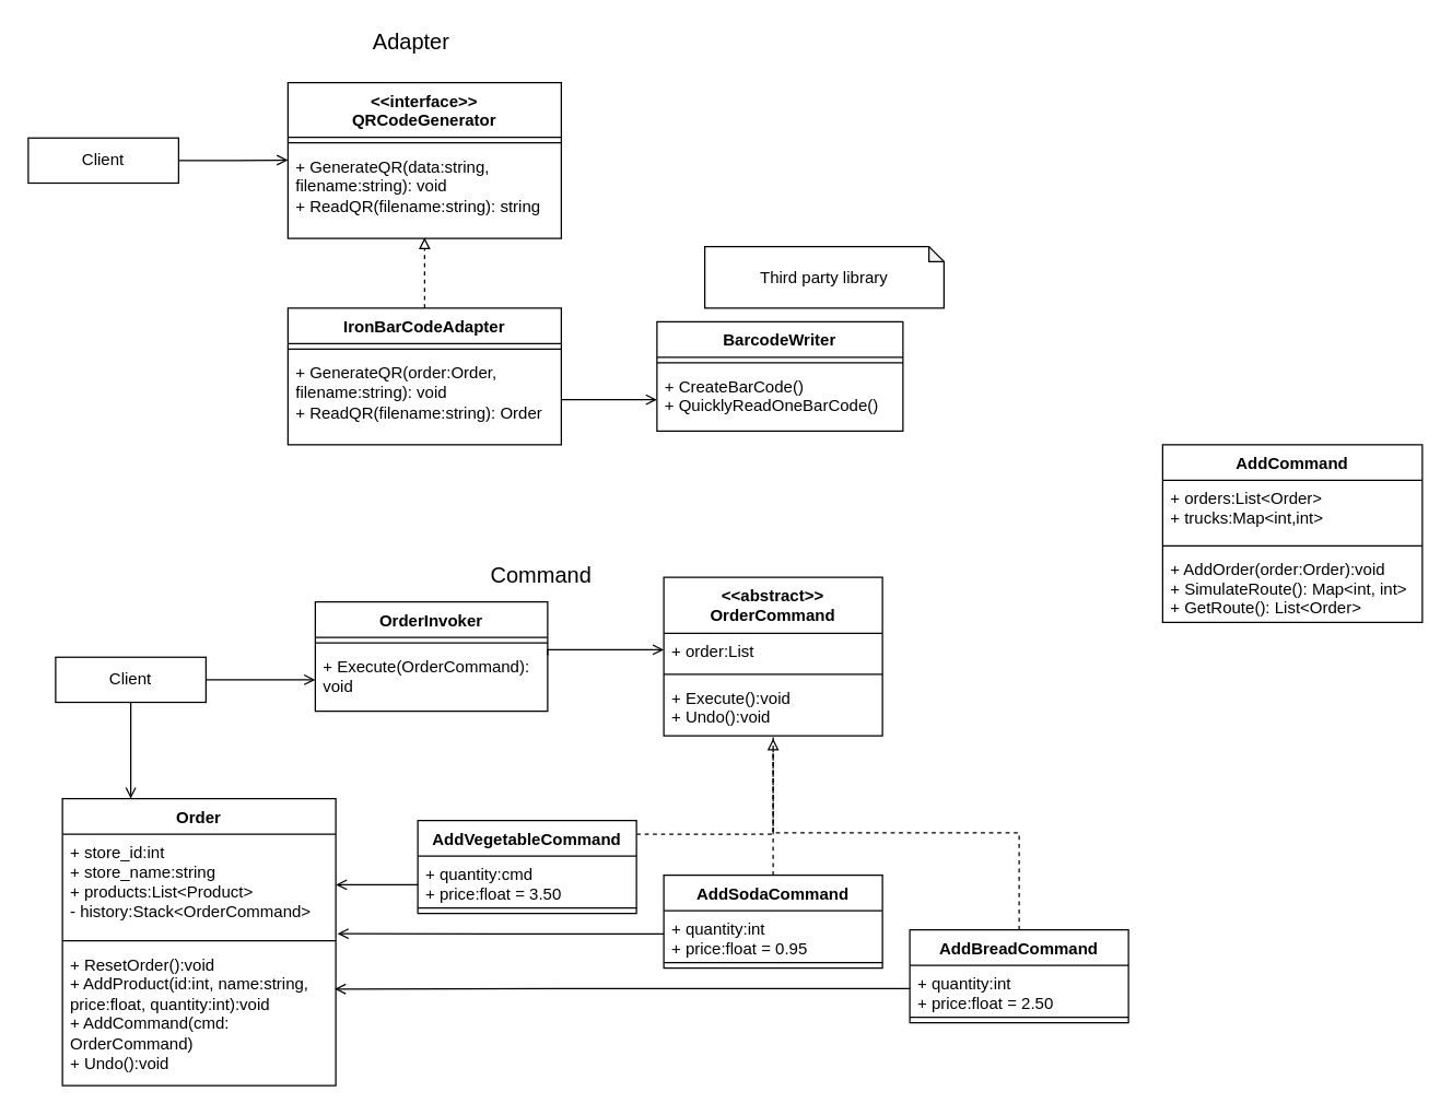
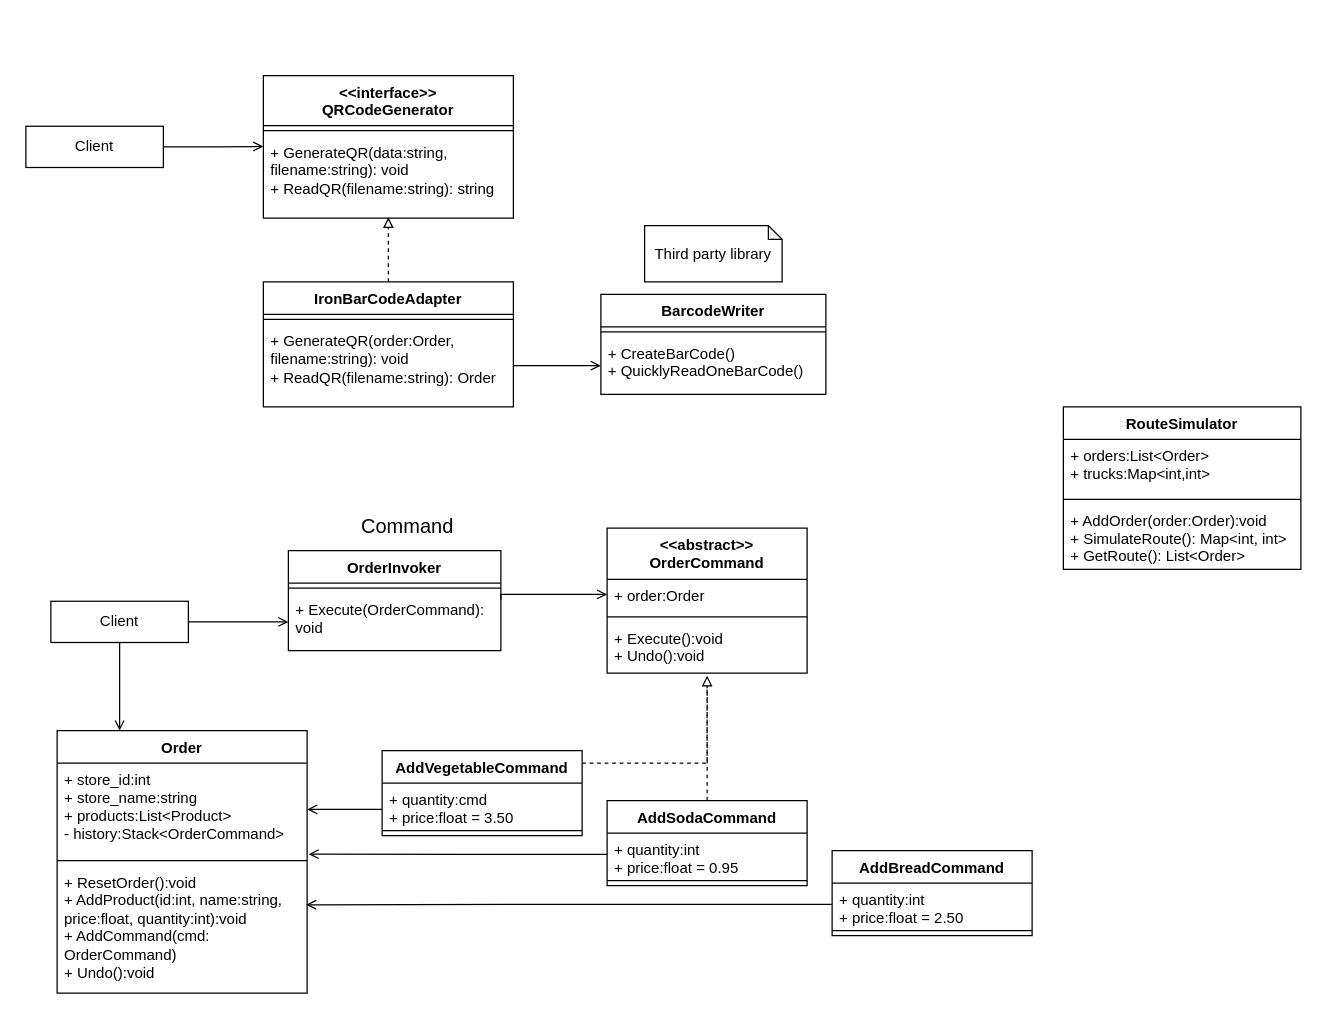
  <mxCell id="0" />
  <mxCell id="1" parent="0" />
  <mxCell id="2" value="&lt;&lt;interface&gt;&gt;&#10;QRCodeGenerator" style="swimlane;fontStyle=1;align=center;verticalAlign=top;childLayout=stackLayout;horizontal=1;startSize=40;horizontalStack=0;resizeParent=1;resizeParentMax=0;resizeLast=0;collapsible=1;marginBottom=0;" parent="1" vertex="1"><mxGeometry x="210" y="60" width="200" height="114" as="geometry" /></mxCell>
  <mxCell id="3" value="" style="line;strokeWidth=1;fillColor=none;align=left;verticalAlign=middle;spacingTop=-1;spacingLeft=3;spacingRight=3;rotatable=0;labelPosition=right;points=[];portConstraint=eastwest;" parent="2" vertex="1"><mxGeometry y="40" width="200" height="8" as="geometry" /></mxCell>
  <mxCell id="4" value="+ GenerateQR(data:string, filename:string): void&#10;+ ReadQR(filename:string): string" style="text;strokeColor=none;fillColor=none;align=left;verticalAlign=top;spacingLeft=4;spacingRight=4;overflow=hidden;rotatable=0;points=[[0,0.5],[1,0.5]];portConstraint=eastwest;whiteSpace=wrap;" parent="2" vertex="1"><mxGeometry y="48" width="200" height="66" as="geometry" /></mxCell>
  <mxCell id="5" style="edgeStyle=orthogonalEdgeStyle;rounded=0;orthogonalLoop=1;jettySize=auto;html=1;entryX=0.5;entryY=0.99;entryDx=0;entryDy=0;entryPerimeter=0;endArrow=block;endFill=0;dashed=1;" parent="1" source="6" target="4" edge="1"><mxGeometry relative="1" as="geometry" /></mxCell>
  <mxCell id="6" value="IronBarCodeAdapter" style="swimlane;fontStyle=1;align=center;verticalAlign=top;childLayout=stackLayout;horizontal=1;startSize=26;horizontalStack=0;resizeParent=1;resizeParentMax=0;resizeLast=0;collapsible=1;marginBottom=0;whiteSpace=wrap;" parent="1" vertex="1"><mxGeometry x="210" y="225" width="200" height="100" as="geometry" /></mxCell>
  <mxCell id="7" value="" style="line;strokeWidth=1;fillColor=none;align=left;verticalAlign=middle;spacingTop=-1;spacingLeft=3;spacingRight=3;rotatable=0;labelPosition=right;points=[];portConstraint=eastwest;" parent="6" vertex="1"><mxGeometry y="26" width="200" height="8" as="geometry" /></mxCell>
  <mxCell id="8" value="+ GenerateQR(order:Order, filename:string): void&#10;+ ReadQR(filename:string): Order" style="text;strokeColor=none;fillColor=none;align=left;verticalAlign=top;spacingLeft=4;spacingRight=4;overflow=hidden;rotatable=0;points=[[0,0.5],[1,0.5]];portConstraint=eastwest;whiteSpace=wrap;" parent="6" vertex="1"><mxGeometry y="34" width="200" height="66" as="geometry" /></mxCell>
  <mxCell id="9" value="BarcodeWriter" style="swimlane;fontStyle=1;align=center;verticalAlign=top;childLayout=stackLayout;horizontal=1;startSize=26;horizontalStack=0;resizeParent=1;resizeParentMax=0;resizeLast=0;collapsible=1;marginBottom=0;" parent="1" vertex="1"><mxGeometry x="480" y="235" width="180" height="80" as="geometry" /></mxCell>
  <mxCell id="10" value="" style="line;strokeWidth=1;fillColor=none;align=left;verticalAlign=middle;spacingTop=-1;spacingLeft=3;spacingRight=3;rotatable=0;labelPosition=right;points=[];portConstraint=eastwest;" parent="9" vertex="1"><mxGeometry y="26" width="180" height="8" as="geometry" /></mxCell>
  <mxCell id="11" value="+ CreateBarCode()&#10;+ QuicklyReadOneBarCode()" style="text;strokeColor=none;fillColor=none;align=left;verticalAlign=top;spacingLeft=4;spacingRight=4;overflow=hidden;rotatable=0;points=[[0,0.5],[1,0.5]];portConstraint=eastwest;" parent="9" vertex="1"><mxGeometry y="34" width="180" height="46" as="geometry" /></mxCell>
  <mxCell id="12" style="edgeStyle=orthogonalEdgeStyle;rounded=0;orthogonalLoop=1;jettySize=auto;html=1;entryX=0;entryY=0.131;entryDx=0;entryDy=0;entryPerimeter=0;endArrow=open;endFill=0;" parent="1" source="13" target="4" edge="1"><mxGeometry relative="1" as="geometry" /></mxCell>
  <mxCell id="13" value="Client" style="rounded=0;whiteSpace=wrap;html=1;" parent="1" vertex="1"><mxGeometry x="20" y="100.5" width="110" height="33" as="geometry" /></mxCell>
  <mxCell id="14" style="edgeStyle=orthogonalEdgeStyle;rounded=0;orthogonalLoop=1;jettySize=auto;html=1;entryX=0;entryY=0.5;entryDx=0;entryDy=0;endArrow=open;endFill=0;" parent="1" source="8" target="11" edge="1"><mxGeometry relative="1" as="geometry" /></mxCell>
- <mxCell id="15" value="Adapter" style="text;html=1;align=center;verticalAlign=middle;resizable=0;points=[];autosize=1;strokeColor=none;fillColor=none;fontSize=16;" parent="1" vertex="1"><mxGeometry x="265" y="20" width="70" height="20" as="geometry" /></mxCell>
- <mxCell id="16" value="Third party library" style="shape=note;whiteSpace=wrap;html=1;backgroundOutline=1;darkOpacity=0.05;size=11;" parent="1" vertex="1"><mxGeometry x="515" y="180" width="175" height="45" as="geometry" /></mxCell>
+ <mxCell id="16" value="Third party library" style="shape=note;whiteSpace=wrap;html=1;backgroundOutline=1;darkOpacity=0.05;size=11;" parent="1" vertex="1"><mxGeometry x="515" y="180" width="110" height="45" as="geometry" /></mxCell>
  <mxCell id="17" value="Order" style="swimlane;fontStyle=1;align=center;verticalAlign=top;childLayout=stackLayout;horizontal=1;startSize=26;horizontalStack=0;resizeParent=1;resizeParentMax=0;resizeLast=0;collapsible=1;marginBottom=0;whiteSpace=wrap;" parent="1" vertex="1"><mxGeometry x="45" y="584" width="200" height="210" as="geometry" /></mxCell>
  <mxCell id="18" value="+ store_id:int&#10;+ store_name:string&#10;+ products:List&lt;Product&gt;&#10;- history:Stack&lt;OrderCommand&gt;" style="text;strokeColor=none;fillColor=none;align=left;verticalAlign=top;spacingLeft=4;spacingRight=4;overflow=hidden;rotatable=0;points=[[0,0.5],[1,0.5]];portConstraint=eastwest;whiteSpace=wrap;" parent="17" vertex="1"><mxGeometry y="26" width="200" height="74" as="geometry" /></mxCell>
  <mxCell id="19" value="" style="line;strokeWidth=1;fillColor=none;align=left;verticalAlign=middle;spacingTop=-1;spacingLeft=3;spacingRight=3;rotatable=0;labelPosition=right;points=[];portConstraint=eastwest;" parent="17" vertex="1"><mxGeometry y="100" width="200" height="8" as="geometry" /></mxCell>
  <mxCell id="20" value="+ ResetOrder():void&#10;+ AddProduct(id:int, name:string, price:float, quantity:int):void&#10;+ AddCommand(cmd: OrderCommand)&#10;+ Undo():void" style="text;strokeColor=none;fillColor=none;align=left;verticalAlign=top;spacingLeft=4;spacingRight=4;overflow=hidden;rotatable=0;points=[[0,0.5],[1,0.5]];portConstraint=eastwest;whiteSpace=wrap;" parent="17" vertex="1"><mxGeometry y="108" width="200" height="102" as="geometry" /></mxCell>
  <mxCell id="21" value="OrderInvoker" style="swimlane;fontStyle=1;align=center;verticalAlign=top;childLayout=stackLayout;horizontal=1;startSize=26;horizontalStack=0;resizeParent=1;resizeParentMax=0;resizeLast=0;collapsible=1;marginBottom=0;" parent="1" vertex="1"><mxGeometry x="230" y="440" width="170" height="80" as="geometry" /></mxCell>
  <mxCell id="22" value="" style="line;strokeWidth=1;fillColor=none;align=left;verticalAlign=middle;spacingTop=-1;spacingLeft=3;spacingRight=3;rotatable=0;labelPosition=right;points=[];portConstraint=eastwest;" parent="21" vertex="1"><mxGeometry y="26" width="170" height="8" as="geometry" /></mxCell>
  <mxCell id="23" value="+ Execute(OrderCommand): void" style="text;strokeColor=none;fillColor=none;align=left;verticalAlign=top;spacingLeft=4;spacingRight=4;overflow=hidden;rotatable=0;points=[[0,0.5],[1,0.5]];portConstraint=eastwest;whiteSpace=wrap;" parent="21" vertex="1"><mxGeometry y="34" width="170" height="46" as="geometry" /></mxCell>
  <mxCell id="24" style="edgeStyle=orthogonalEdgeStyle;rounded=0;orthogonalLoop=1;jettySize=auto;html=1;endArrow=none;endFill=0;dashed=1;" parent="1" source="25" edge="1"><mxGeometry relative="1" as="geometry"><mxPoint x="565" y="550" as="targetPoint" /><Array as="points"><mxPoint x="565" y="610" /></Array></mxGeometry></mxCell>
  <mxCell id="25" value="AddVegetableCommand" style="swimlane;fontStyle=1;align=center;verticalAlign=top;childLayout=stackLayout;horizontal=1;startSize=26;horizontalStack=0;resizeParent=1;resizeParentMax=0;resizeLast=0;collapsible=1;marginBottom=0;" parent="1" vertex="1"><mxGeometry x="305" y="600" width="160" height="68" as="geometry" /></mxCell>
  <mxCell id="26" value="+ quantity:cmd&#10;+ price:float = 3.50" style="text;strokeColor=none;fillColor=none;align=left;verticalAlign=top;spacingLeft=4;spacingRight=4;overflow=hidden;rotatable=0;points=[[0,0.5],[1,0.5]];portConstraint=eastwest;" parent="25" vertex="1"><mxGeometry y="26" width="160" height="34" as="geometry" /></mxCell>
  <mxCell id="27" value="" style="line;strokeWidth=1;fillColor=none;align=left;verticalAlign=middle;spacingTop=-1;spacingLeft=3;spacingRight=3;rotatable=0;labelPosition=right;points=[];portConstraint=eastwest;" parent="25" vertex="1"><mxGeometry y="60" width="160" height="8" as="geometry" /></mxCell>
  <mxCell id="28" style="edgeStyle=orthogonalEdgeStyle;rounded=0;orthogonalLoop=1;jettySize=auto;html=1;dashed=1;endArrow=block;endFill=0;" parent="1" source="29" edge="1"><mxGeometry relative="1" as="geometry"><mxPoint x="565" y="540" as="targetPoint" /></mxGeometry></mxCell>
  <mxCell id="29" value="AddSodaCommand" style="swimlane;fontStyle=1;align=center;verticalAlign=top;childLayout=stackLayout;horizontal=1;startSize=26;horizontalStack=0;resizeParent=1;resizeParentMax=0;resizeLast=0;collapsible=1;marginBottom=0;" parent="1" vertex="1"><mxGeometry x="485" y="640" width="160" height="68" as="geometry" /></mxCell>
  <mxCell id="30" value="+ quantity:int&#10;+ price:float = 0.95" style="text;strokeColor=none;fillColor=none;align=left;verticalAlign=top;spacingLeft=4;spacingRight=4;overflow=hidden;rotatable=0;points=[[0,0.5],[1,0.5]];portConstraint=eastwest;" parent="29" vertex="1"><mxGeometry y="26" width="160" height="34" as="geometry" /></mxCell>
  <mxCell id="31" value="" style="line;strokeWidth=1;fillColor=none;align=left;verticalAlign=middle;spacingTop=-1;spacingLeft=3;spacingRight=3;rotatable=0;labelPosition=right;points=[];portConstraint=eastwest;" parent="29" vertex="1"><mxGeometry y="60" width="160" height="8" as="geometry" /></mxCell>
- <mxCell id="32" style="edgeStyle=orthogonalEdgeStyle;rounded=0;orthogonalLoop=1;jettySize=auto;html=1;entryX=0.5;entryY=1.017;entryDx=0;entryDy=0;entryPerimeter=0;dashed=1;endArrow=none;endFill=0;" parent="1" source="33" target="39" edge="1"><mxGeometry relative="1" as="geometry" /></mxCell>
  <mxCell id="33" value="AddBreadCommand" style="swimlane;fontStyle=1;align=center;verticalAlign=top;childLayout=stackLayout;horizontal=1;startSize=26;horizontalStack=0;resizeParent=1;resizeParentMax=0;resizeLast=0;collapsible=1;marginBottom=0;" parent="1" vertex="1"><mxGeometry x="665" y="680" width="160" height="68" as="geometry" /></mxCell>
  <mxCell id="34" value="+ quantity:int&#10;+ price:float = 2.50" style="text;strokeColor=none;fillColor=none;align=left;verticalAlign=top;spacingLeft=4;spacingRight=4;overflow=hidden;rotatable=0;points=[[0,0.5],[1,0.5]];portConstraint=eastwest;" parent="33" vertex="1"><mxGeometry y="26" width="160" height="34" as="geometry" /></mxCell>
  <mxCell id="35" value="" style="line;strokeWidth=1;fillColor=none;align=left;verticalAlign=middle;spacingTop=-1;spacingLeft=3;spacingRight=3;rotatable=0;labelPosition=right;points=[];portConstraint=eastwest;" parent="33" vertex="1"><mxGeometry y="60" width="160" height="8" as="geometry" /></mxCell>
  <mxCell id="36" value="&lt;&lt;abstract&gt;&gt;&#10;OrderCommand" style="swimlane;fontStyle=1;align=center;verticalAlign=top;childLayout=stackLayout;horizontal=1;startSize=41;horizontalStack=0;resizeParent=1;resizeParentMax=0;resizeLast=0;collapsible=1;marginBottom=0;" parent="1" vertex="1"><mxGeometry x="485" y="422" width="160" height="116" as="geometry" /></mxCell>
- <mxCell id="37" value="+ order:List" style="text;strokeColor=none;fillColor=none;align=left;verticalAlign=top;spacingLeft=4;spacingRight=4;overflow=hidden;rotatable=0;points=[[0,0.5],[1,0.5]];portConstraint=eastwest;" parent="36" vertex="1"><mxGeometry y="41" width="160" height="26" as="geometry" /></mxCell>
+ <mxCell id="37" value="+ order:Order" style="text;strokeColor=none;fillColor=none;align=left;verticalAlign=top;spacingLeft=4;spacingRight=4;overflow=hidden;rotatable=0;points=[[0,0.5],[1,0.5]];portConstraint=eastwest;" parent="36" vertex="1"><mxGeometry y="41" width="160" height="26" as="geometry" /></mxCell>
  <mxCell id="38" value="" style="line;strokeWidth=1;fillColor=none;align=left;verticalAlign=middle;spacingTop=-1;spacingLeft=3;spacingRight=3;rotatable=0;labelPosition=right;points=[];portConstraint=eastwest;" parent="36" vertex="1"><mxGeometry y="67" width="160" height="8" as="geometry" /></mxCell>
  <mxCell id="39" value="+ Execute():void&#10;+ Undo():void" style="text;strokeColor=none;fillColor=none;align=left;verticalAlign=top;spacingLeft=4;spacingRight=4;overflow=hidden;rotatable=0;points=[[0,0.5],[1,0.5]];portConstraint=eastwest;" parent="36" vertex="1"><mxGeometry y="75" width="160" height="41" as="geometry" /></mxCell>
  <mxCell id="40" style="edgeStyle=orthogonalEdgeStyle;rounded=0;orthogonalLoop=1;jettySize=auto;html=1;endArrow=open;endFill=0;" parent="1" source="26" target="18" edge="1"><mxGeometry relative="1" as="geometry"><Array as="points"><mxPoint x="295" y="647" /><mxPoint x="295" y="647" /></Array></mxGeometry></mxCell>
  <mxCell id="41" style="edgeStyle=orthogonalEdgeStyle;rounded=0;orthogonalLoop=1;jettySize=auto;html=1;entryX=0.25;entryY=0;entryDx=0;entryDy=0;endArrow=open;endFill=0;" parent="1" source="43" target="17" edge="1"><mxGeometry relative="1" as="geometry" /></mxCell>
  <mxCell id="42" style="edgeStyle=orthogonalEdgeStyle;rounded=0;orthogonalLoop=1;jettySize=auto;html=1;endArrow=open;endFill=0;" parent="1" source="43" target="23" edge="1"><mxGeometry relative="1" as="geometry" /></mxCell>
  <mxCell id="43" value="Client" style="rounded=0;whiteSpace=wrap;html=1;" parent="1" vertex="1"><mxGeometry x="40" y="480.5" width="110" height="33" as="geometry" /></mxCell>
- <mxCell id="44" value="Command" style="text;html=1;align=center;verticalAlign=middle;resizable=0;points=[];autosize=1;strokeColor=none;fillColor=none;fontSize=16;" parent="1" vertex="1"><mxGeometry x="350" y="410" width="90" height="20" as="geometry" /></mxCell>
+ <mxCell id="44" value="Command" style="text;html=1;align=center;verticalAlign=middle;resizable=0;points=[];autosize=1;strokeColor=none;fillColor=none;fontSize=16;" parent="1" vertex="1"><mxGeometry x="280" y="410" width="90" height="20" as="geometry" /></mxCell>
  <mxCell id="45" style="edgeStyle=orthogonalEdgeStyle;rounded=0;orthogonalLoop=1;jettySize=auto;html=1;fontSize=16;endArrow=open;endFill=0;entryX=0;entryY=0.5;entryDx=0;entryDy=0;" parent="1" edge="1"><mxGeometry relative="1" as="geometry"><mxPoint x="485" y="475" as="targetPoint" /><mxPoint x="400" y="479" as="sourcePoint" /><Array as="points"><mxPoint x="400" y="475" /></Array></mxGeometry></mxCell>
  <mxCell id="46" style="edgeStyle=orthogonalEdgeStyle;rounded=0;orthogonalLoop=1;jettySize=auto;html=1;entryX=1.006;entryY=0.984;entryDx=0;entryDy=0;entryPerimeter=0;fontSize=16;endArrow=open;endFill=0;" parent="1" source="30" target="18" edge="1"><mxGeometry relative="1" as="geometry" /></mxCell>
  <mxCell id="47" style="edgeStyle=orthogonalEdgeStyle;rounded=0;orthogonalLoop=1;jettySize=auto;html=1;entryX=0.996;entryY=0.307;entryDx=0;entryDy=0;entryPerimeter=0;fontSize=16;endArrow=open;endFill=0;" parent="1" source="34" target="20" edge="1"><mxGeometry relative="1" as="geometry" /></mxCell>
- <mxCell id="48" value="AddCommand" style="swimlane;fontStyle=1;align=center;verticalAlign=top;childLayout=stackLayout;horizontal=1;startSize=26;horizontalStack=0;resizeParent=1;resizeParentMax=0;resizeLast=0;collapsible=1;marginBottom=0;fontSize=12;" parent="1" vertex="1"><mxGeometry x="850" y="325" width="190" height="130" as="geometry" /></mxCell>
+ <mxCell id="48" value="RouteSimulator" style="swimlane;fontStyle=1;align=center;verticalAlign=top;childLayout=stackLayout;horizontal=1;startSize=26;horizontalStack=0;resizeParent=1;resizeParentMax=0;resizeLast=0;collapsible=1;marginBottom=0;fontSize=12;" parent="1" vertex="1"><mxGeometry x="850" y="325" width="190" height="130" as="geometry" /></mxCell>
  <mxCell id="49" value="+ orders:List&lt;Order&gt;&#10;+ trucks:Map&lt;int,int&gt;" style="text;strokeColor=none;fillColor=none;align=left;verticalAlign=top;spacingLeft=4;spacingRight=4;overflow=hidden;rotatable=0;points=[[0,0.5],[1,0.5]];portConstraint=eastwest;fontSize=12;" parent="48" vertex="1"><mxGeometry y="26" width="190" height="44" as="geometry" /></mxCell>
  <mxCell id="50" value="" style="line;strokeWidth=1;fillColor=none;align=left;verticalAlign=middle;spacingTop=-1;spacingLeft=3;spacingRight=3;rotatable=0;labelPosition=right;points=[];portConstraint=eastwest;fontSize=16;" parent="48" vertex="1"><mxGeometry y="70" width="190" height="8" as="geometry" /></mxCell>
  <mxCell id="51" value="+ AddOrder(order:Order):void&#10;+ SimulateRoute(): Map&lt;int, int&gt; &#10;+ GetRoute(): List&lt;Order&gt;" style="text;strokeColor=none;fillColor=none;align=left;verticalAlign=top;spacingLeft=4;spacingRight=4;overflow=hidden;rotatable=0;points=[[0,0.5],[1,0.5]];portConstraint=eastwest;fontSize=12;" parent="48" vertex="1"><mxGeometry y="78" width="190" height="52" as="geometry" /></mxCell>
